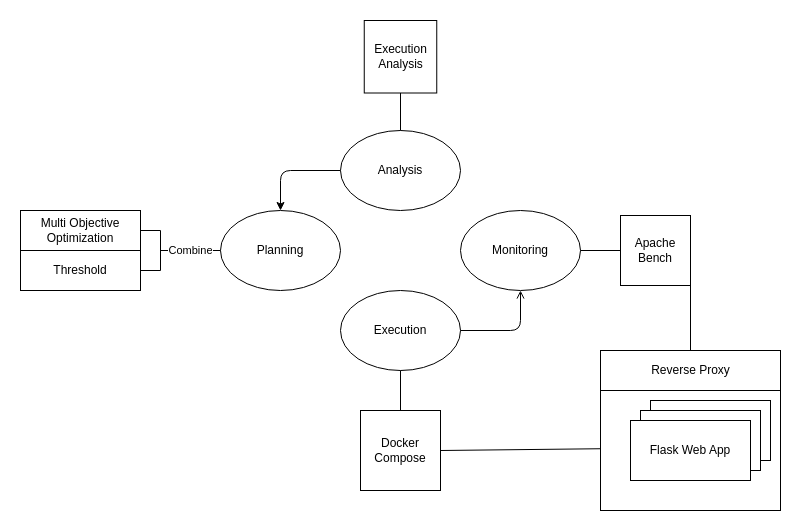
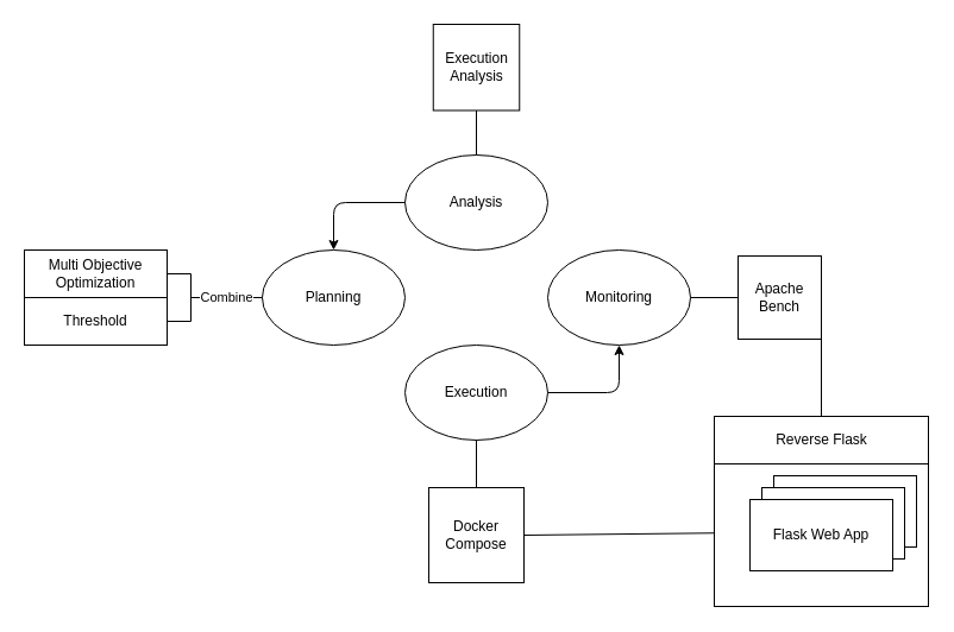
  <mxCell id="0" />
  <mxCell id="1" parent="0" />
  <mxCell id="2" value="Monitoring" style="ellipse;whiteSpace=wrap;html=1;" vertex="1" parent="1"><mxGeometry x="460" y="210" width="120" height="80" as="geometry" /></mxCell>
  <mxCell id="3" value="Analysis" style="ellipse;whiteSpace=wrap;html=1;" vertex="1" parent="1"><mxGeometry x="340" y="130" width="120" height="80" as="geometry" /></mxCell>
  <mxCell id="4" value="Planning" style="ellipse;whiteSpace=wrap;html=1;" vertex="1" parent="1"><mxGeometry x="220" y="210" width="120" height="80" as="geometry" /></mxCell>
  <mxCell id="5" value="Execution" style="ellipse;whiteSpace=wrap;html=1;" vertex="1" parent="1"><mxGeometry x="340" y="290" width="120" height="80" as="geometry" /></mxCell>
- <mxCell id="6" value="" style="edgeStyle=segmentEdgeStyle;endArrow=open;html=1;exitX=1;exitY=0.5;exitDx=0;exitDy=0;entryX=0.5;entryY=1;entryDx=0;entryDy=0;" edge="1" parent="1" source="5" target="2"><mxGeometry width="50" height="50" relative="1" as="geometry"><mxPoint x="400" y="310" as="sourcePoint" /><mxPoint x="450" y="260" as="targetPoint" /></mxGeometry></mxCell>
+ <mxCell id="6" value="" style="edgeStyle=segmentEdgeStyle;endArrow=classic;html=1;exitX=1;exitY=0.5;exitDx=0;exitDy=0;entryX=0.5;entryY=1;entryDx=0;entryDy=0;" edge="1" parent="1" source="5" target="2"><mxGeometry width="50" height="50" relative="1" as="geometry"><mxPoint x="400" y="310" as="sourcePoint" /><mxPoint x="450" y="260" as="targetPoint" /></mxGeometry></mxCell>
  <mxCell id="7" value="" style="edgeStyle=segmentEdgeStyle;endArrow=classic;html=1;exitX=0;exitY=0.5;exitDx=0;exitDy=0;entryX=0.5;entryY=0;entryDx=0;entryDy=0;" edge="1" parent="1" source="3" target="4"><mxGeometry width="50" height="50" relative="1" as="geometry"><mxPoint x="240" y="160" as="sourcePoint" /><mxPoint x="300" y="120" as="targetPoint" /></mxGeometry></mxCell>
  <mxCell id="8" value="Apache&lt;br&gt;Bench" style="whiteSpace=wrap;html=1;aspect=fixed;" vertex="1" parent="1"><mxGeometry x="620" y="215" width="70" height="70" as="geometry" /></mxCell>
  <mxCell id="9" value="Docker&lt;br&gt;Compose" style="whiteSpace=wrap;html=1;aspect=fixed;" vertex="1" parent="1"><mxGeometry x="360" y="410" width="80" height="80" as="geometry" /></mxCell>
  <mxCell id="10" value="Multi Objective&lt;br&gt;Optimization" style="rounded=0;whiteSpace=wrap;html=1;" vertex="1" parent="1"><mxGeometry x="20" y="210" width="120" height="40" as="geometry" /></mxCell>
  <mxCell id="11" value="Threshold" style="rounded=0;whiteSpace=wrap;html=1;" vertex="1" parent="1"><mxGeometry x="20" y="250" width="120" height="40" as="geometry" /></mxCell>
  <mxCell id="12" value="" style="shape=partialRectangle;whiteSpace=wrap;html=1;bottom=1;right=1;left=1;top=0;fillColor=none;routingCenterX=-0.5;direction=north;" vertex="1" parent="1"><mxGeometry x="140" y="230" width="20" height="40" as="geometry" /></mxCell>
  <mxCell id="13" value="Combine" style="endArrow=none;html=1;entryX=0.5;entryY=1;entryDx=0;entryDy=0;exitX=0;exitY=0.5;exitDx=0;exitDy=0;" edge="1" parent="1" source="4" target="12"><mxGeometry width="50" height="50" relative="1" as="geometry"><mxPoint x="400" y="290" as="sourcePoint" /><mxPoint x="450" y="240" as="targetPoint" /></mxGeometry></mxCell>
  <mxCell id="14" value="Execution&lt;br&gt;Analysis" style="whiteSpace=wrap;html=1;aspect=fixed;" vertex="1" parent="1"><mxGeometry x="363.75" y="20" width="72.5" height="72.5" as="geometry" /></mxCell>
  <mxCell id="15" value="" style="endArrow=none;html=1;entryX=0.5;entryY=1;entryDx=0;entryDy=0;" edge="1" parent="1" target="14"><mxGeometry width="50" height="50" relative="1" as="geometry"><mxPoint x="400" y="130" as="sourcePoint" /><mxPoint x="450" y="230" as="targetPoint" /></mxGeometry></mxCell>
  <mxCell id="16" value="" style="endArrow=none;html=1;entryX=1;entryY=0.5;entryDx=0;entryDy=0;exitX=0;exitY=0.5;exitDx=0;exitDy=0;" edge="1" parent="1" source="8" target="2"><mxGeometry width="50" height="50" relative="1" as="geometry"><mxPoint x="400" y="280" as="sourcePoint" /><mxPoint x="450" y="230" as="targetPoint" /></mxGeometry></mxCell>
  <mxCell id="17" value="" style="endArrow=none;html=1;entryX=0.5;entryY=1;entryDx=0;entryDy=0;exitX=0.5;exitY=0;exitDx=0;exitDy=0;" edge="1" parent="1" source="9" target="5"><mxGeometry width="50" height="50" relative="1" as="geometry"><mxPoint x="400" y="390" as="sourcePoint" /><mxPoint x="450" y="340" as="targetPoint" /></mxGeometry></mxCell>
  <mxCell id="18" value="" style="rounded=0;whiteSpace=wrap;html=1;" vertex="1" parent="1"><mxGeometry x="600" y="350" width="180" height="160" as="geometry" /></mxCell>
  <mxCell id="19" value="Flask Web App" style="rounded=0;whiteSpace=wrap;html=1;" vertex="1" parent="1"><mxGeometry x="650" y="400" width="120" height="60" as="geometry" /></mxCell>
  <mxCell id="20" value="Flask Web App" style="rounded=0;whiteSpace=wrap;html=1;" vertex="1" parent="1"><mxGeometry x="640" y="410" width="120" height="60" as="geometry" /></mxCell>
  <mxCell id="21" value="Flask Web App" style="rounded=0;whiteSpace=wrap;html=1;" vertex="1" parent="1"><mxGeometry x="630" y="420" width="120" height="60" as="geometry" /></mxCell>
  <mxCell id="22" value="" style="endArrow=none;html=1;exitX=1;exitY=0.5;exitDx=0;exitDy=0;entryX=-0.002;entryY=0.614;entryDx=0;entryDy=0;entryPerimeter=0;" edge="1" parent="1" source="9" target="18"><mxGeometry width="50" height="50" relative="1" as="geometry"><mxPoint x="400" y="390" as="sourcePoint" /><mxPoint x="450" y="340" as="targetPoint" /></mxGeometry></mxCell>
  <mxCell id="23" value="" style="endArrow=none;html=1;entryX=0;entryY=0.25;entryDx=0;entryDy=0;exitX=1;exitY=0.25;exitDx=0;exitDy=0;" edge="1" parent="1" source="18" target="18"><mxGeometry width="50" height="50" relative="1" as="geometry"><mxPoint x="430" y="410" as="sourcePoint" /><mxPoint x="480" y="360" as="targetPoint" /></mxGeometry></mxCell>
- <mxCell id="24" value="Reverse Proxy" style="text;html=1;strokeColor=none;fillColor=none;align=center;verticalAlign=middle;whiteSpace=wrap;rounded=0;" vertex="1" parent="1"><mxGeometry x="642.5" y="360" width="95" height="20" as="geometry" /></mxCell>
+ <mxCell id="24" value="Reverse Flask" style="text;html=1;strokeColor=none;fillColor=none;align=center;verticalAlign=middle;whiteSpace=wrap;rounded=0;" vertex="1" parent="1"><mxGeometry x="642.5" y="360" width="95" height="20" as="geometry" /></mxCell>
  <mxCell id="25" value="" style="endArrow=none;html=1;entryX=1;entryY=1;entryDx=0;entryDy=0;exitX=0.5;exitY=0;exitDx=0;exitDy=0;" edge="1" parent="1" source="18" target="8"><mxGeometry width="50" height="50" relative="1" as="geometry"><mxPoint x="400" y="380" as="sourcePoint" /><mxPoint x="450" y="330" as="targetPoint" /></mxGeometry></mxCell>
